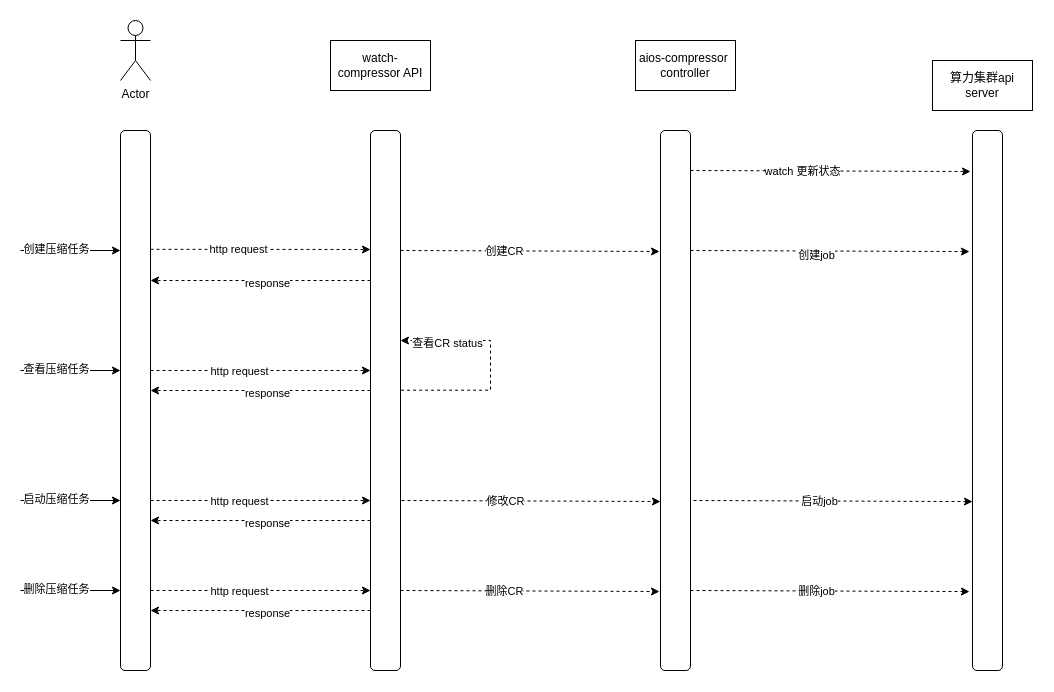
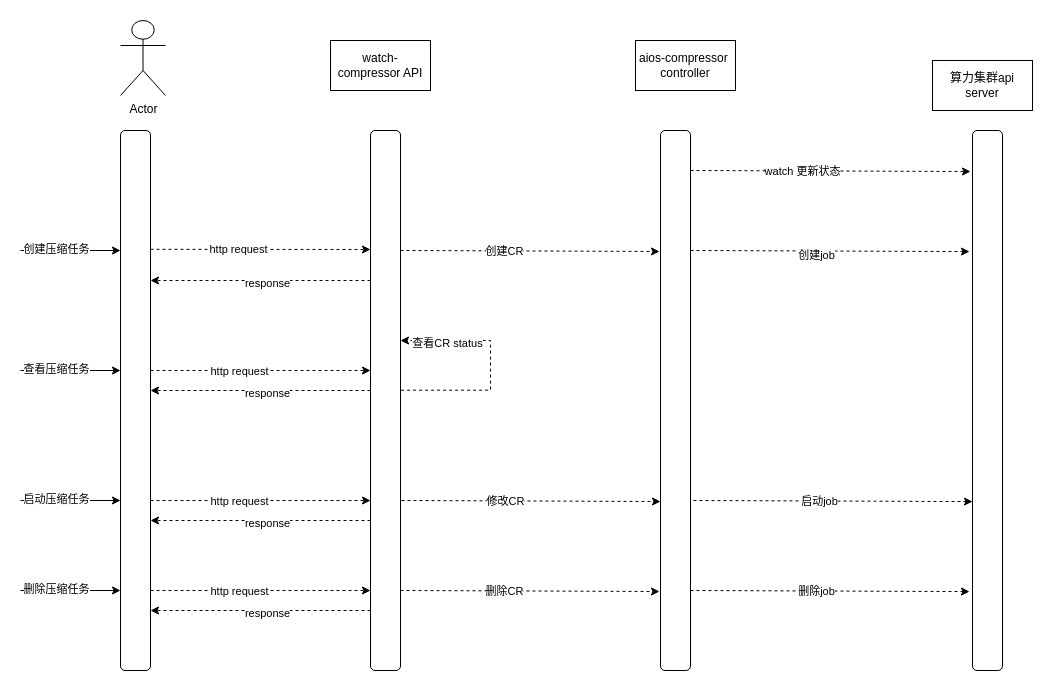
  <mxCell id="0" />
  <mxCell id="1" parent="0" />
- <mxCell id="2" value="Actor" style="shape=umlActor;verticalLabelPosition=bottom;verticalAlign=top;html=1;outlineConnect=0;" vertex="1" parent="1"><mxGeometry x="120" y="20" width="30" height="60" as="geometry" /></mxCell>
+ <mxCell id="2" value="Actor" style="shape=umlActor;verticalLabelPosition=bottom;verticalAlign=top;html=1;outlineConnect=0;" vertex="1" parent="1"><mxGeometry x="120" y="20" width="45" height="75" as="geometry" /></mxCell>
  <mxCell id="3" value="" style="rounded=1;whiteSpace=wrap;html=1;" vertex="1" parent="1"><mxGeometry x="120" y="130" width="30" height="540" as="geometry" /></mxCell>
  <mxCell id="4" style="edgeStyle=orthogonalEdgeStyle;rounded=0;orthogonalLoop=1;jettySize=auto;html=1;exitX=1;exitY=0.5;exitDx=0;exitDy=0;entryX=0.98;entryY=0.408;entryDx=0;entryDy=0;entryPerimeter=0;dashed=1;" edge="1" parent="1"><mxGeometry relative="1" as="geometry"><mxPoint x="400" y="340.02" as="targetPoint" /><mxPoint x="400.6" y="389.7" as="sourcePoint" /><Array as="points"><mxPoint x="490" y="390" /><mxPoint x="490" y="340" /></Array></mxGeometry></mxCell>
  <mxCell id="5" value="查看CR status" style="edgeLabel;html=1;align=center;verticalAlign=middle;resizable=0;points=[];" vertex="1" connectable="0" parent="4"><mxGeometry x="0.673" y="2" relative="1" as="geometry"><mxPoint x="9" as="offset" /></mxGeometry></mxCell>
  <mxCell id="6" value="" style="rounded=1;whiteSpace=wrap;html=1;" vertex="1" parent="1"><mxGeometry x="370" y="130" width="30" height="540" as="geometry" /></mxCell>
  <mxCell id="7" value="" style="rounded=1;whiteSpace=wrap;html=1;" vertex="1" parent="1"><mxGeometry x="660" y="130" width="30" height="540" as="geometry" /></mxCell>
  <mxCell id="8" value="" style="rounded=1;whiteSpace=wrap;html=1;" vertex="1" parent="1"><mxGeometry x="972" y="130" width="30" height="540" as="geometry" /></mxCell>
  <mxCell id="9" value="watch-compressor API" style="rounded=0;whiteSpace=wrap;html=1;" vertex="1" parent="1"><mxGeometry x="330" y="40" width="100" height="50" as="geometry" /></mxCell>
  <mxCell id="10" value="aios-compressor&amp;nbsp;&lt;div&gt;controller&lt;/div&gt;" style="rounded=0;whiteSpace=wrap;html=1;" vertex="1" parent="1"><mxGeometry x="635" y="40" width="100" height="50" as="geometry" /></mxCell>
  <mxCell id="11" value="算力集群api server" style="rounded=0;whiteSpace=wrap;html=1;" vertex="1" parent="1"><mxGeometry x="932" y="60" width="100" height="50" as="geometry" /></mxCell>
  <mxCell id="12" value="" style="endArrow=classic;html=1;rounded=0;entryX=-0.133;entryY=0.074;entryDx=0;entryDy=0;entryPerimeter=0;" edge="1" parent="1"><mxGeometry width="50" height="50" relative="1" as="geometry"><mxPoint x="20" y="250" as="sourcePoint" /><mxPoint x="120" y="250" as="targetPoint" /></mxGeometry></mxCell>
  <mxCell id="13" value="创建压缩任务" style="edgeLabel;html=1;align=center;verticalAlign=middle;resizable=0;points=[];" vertex="1" connectable="0" parent="12"><mxGeometry x="-0.3" y="2" relative="1" as="geometry"><mxPoint as="offset" /></mxGeometry></mxCell>
  <mxCell id="14" value="" style="endArrow=classic;html=1;rounded=0;exitX=1;exitY=0.22;exitDx=0;exitDy=0;exitPerimeter=0;dashed=1;" edge="1" parent="1" source="3"><mxGeometry width="50" height="50" relative="1" as="geometry"><mxPoint x="720" y="300" as="sourcePoint" /><mxPoint x="370" y="249" as="targetPoint" /></mxGeometry></mxCell>
  <mxCell id="15" value="http request" style="edgeLabel;html=1;align=center;verticalAlign=middle;resizable=0;points=[];" vertex="1" connectable="0" parent="14"><mxGeometry x="-0.2" relative="1" as="geometry"><mxPoint as="offset" /></mxGeometry></mxCell>
  <mxCell id="16" value="" style="endArrow=classic;html=1;rounded=0;entryX=1;entryY=0.25;entryDx=0;entryDy=0;dashed=1;" edge="1" parent="1"><mxGeometry width="50" height="50" relative="1" as="geometry"><mxPoint x="370" y="280" as="sourcePoint" /><mxPoint x="150" y="280" as="targetPoint" /></mxGeometry></mxCell>
  <mxCell id="17" value="response" style="edgeLabel;html=1;align=center;verticalAlign=middle;resizable=0;points=[];" vertex="1" connectable="0" parent="16"><mxGeometry x="-0.054" y="2" relative="1" as="geometry"><mxPoint as="offset" /></mxGeometry></mxCell>
  <mxCell id="18" value="" style="endArrow=classic;html=1;rounded=0;entryX=-0.133;entryY=0.074;entryDx=0;entryDy=0;entryPerimeter=0;" edge="1" parent="1"><mxGeometry width="50" height="50" relative="1" as="geometry"><mxPoint x="20" y="370" as="sourcePoint" /><mxPoint x="120" y="370" as="targetPoint" /></mxGeometry></mxCell>
  <mxCell id="19" value="查看压缩任务" style="edgeLabel;html=1;align=center;verticalAlign=middle;resizable=0;points=[];" vertex="1" connectable="0" parent="18"><mxGeometry x="-0.3" y="2" relative="1" as="geometry"><mxPoint as="offset" /></mxGeometry></mxCell>
  <mxCell id="20" value="" style="endArrow=classic;html=1;rounded=0;exitX=1.067;exitY=0.667;exitDx=0;exitDy=0;exitPerimeter=0;entryX=-0.033;entryY=0.669;entryDx=0;entryDy=0;entryPerimeter=0;dashed=1;" edge="1" parent="1"><mxGeometry width="50" height="50" relative="1" as="geometry"><mxPoint x="690" y="250" as="sourcePoint" /><mxPoint x="969" y="251.08" as="targetPoint" /></mxGeometry></mxCell>
  <mxCell id="21" value="创建job" style="edgeLabel;html=1;align=center;verticalAlign=middle;resizable=0;points=[];" vertex="1" connectable="0" parent="20"><mxGeometry x="-0.097" y="-4" relative="1" as="geometry"><mxPoint as="offset" /></mxGeometry></mxCell>
  <mxCell id="22" value="" style="endArrow=classic;html=1;rounded=0;entryX=-0.133;entryY=0.074;entryDx=0;entryDy=0;entryPerimeter=0;" edge="1" parent="1"><mxGeometry width="50" height="50" relative="1" as="geometry"><mxPoint x="20" y="500" as="sourcePoint" /><mxPoint x="120" y="500" as="targetPoint" /></mxGeometry></mxCell>
  <mxCell id="23" value="启动压缩任务" style="edgeLabel;html=1;align=center;verticalAlign=middle;resizable=0;points=[];" vertex="1" connectable="0" parent="22"><mxGeometry x="-0.3" y="2" relative="1" as="geometry"><mxPoint as="offset" /></mxGeometry></mxCell>
  <mxCell id="24" value="" style="endArrow=classic;html=1;rounded=0;exitX=1;exitY=0.22;exitDx=0;exitDy=0;exitPerimeter=0;entryX=-0.033;entryY=0.224;entryDx=0;entryDy=0;entryPerimeter=0;dashed=1;" edge="1" parent="1" target="7"><mxGeometry width="50" height="50" relative="1" as="geometry"><mxPoint x="400" y="250" as="sourcePoint" /><mxPoint x="620" y="250" as="targetPoint" /></mxGeometry></mxCell>
  <mxCell id="25" value="创建CR" style="edgeLabel;html=1;align=center;verticalAlign=middle;resizable=0;points=[];" vertex="1" connectable="0" parent="24"><mxGeometry x="-0.2" relative="1" as="geometry"><mxPoint as="offset" /></mxGeometry></mxCell>
  <mxCell id="26" value="" style="endArrow=classic;html=1;rounded=0;exitX=1;exitY=0.22;exitDx=0;exitDy=0;exitPerimeter=0;dashed=1;" edge="1" parent="1"><mxGeometry width="50" height="50" relative="1" as="geometry"><mxPoint x="690" y="170" as="sourcePoint" /><mxPoint x="970" y="171" as="targetPoint" /></mxGeometry></mxCell>
  <mxCell id="27" value="watch 更新状态" style="edgeLabel;html=1;align=center;verticalAlign=middle;resizable=0;points=[];" vertex="1" connectable="0" parent="26"><mxGeometry x="-0.2" relative="1" as="geometry"><mxPoint as="offset" /></mxGeometry></mxCell>
  <mxCell id="28" value="" style="endArrow=classic;html=1;rounded=0;exitX=1;exitY=0.22;exitDx=0;exitDy=0;exitPerimeter=0;dashed=1;" edge="1" parent="1"><mxGeometry width="50" height="50" relative="1" as="geometry"><mxPoint x="150" y="370" as="sourcePoint" /><mxPoint x="370" y="370" as="targetPoint" /></mxGeometry></mxCell>
  <mxCell id="29" value="http request" style="edgeLabel;html=1;align=center;verticalAlign=middle;resizable=0;points=[];" vertex="1" connectable="0" parent="28"><mxGeometry x="-0.2" relative="1" as="geometry"><mxPoint as="offset" /></mxGeometry></mxCell>
  <mxCell id="30" value="" style="endArrow=classic;html=1;rounded=0;entryX=1;entryY=0.25;entryDx=0;entryDy=0;dashed=1;" edge="1" parent="1"><mxGeometry width="50" height="50" relative="1" as="geometry"><mxPoint x="370" y="520" as="sourcePoint" /><mxPoint x="150" y="520" as="targetPoint" /></mxGeometry></mxCell>
  <mxCell id="31" value="response" style="edgeLabel;html=1;align=center;verticalAlign=middle;resizable=0;points=[];" vertex="1" connectable="0" parent="30"><mxGeometry x="-0.054" y="2" relative="1" as="geometry"><mxPoint as="offset" /></mxGeometry></mxCell>
  <mxCell id="32" value="" style="endArrow=classic;html=1;rounded=0;exitX=1;exitY=0.22;exitDx=0;exitDy=0;exitPerimeter=0;dashed=1;" edge="1" parent="1"><mxGeometry width="50" height="50" relative="1" as="geometry"><mxPoint x="150" y="500" as="sourcePoint" /><mxPoint x="370" y="500" as="targetPoint" /></mxGeometry></mxCell>
  <mxCell id="33" value="http request" style="edgeLabel;html=1;align=center;verticalAlign=middle;resizable=0;points=[];" vertex="1" connectable="0" parent="32"><mxGeometry x="-0.2" relative="1" as="geometry"><mxPoint as="offset" /></mxGeometry></mxCell>
  <mxCell id="34" value="" style="endArrow=classic;html=1;rounded=0;entryX=1;entryY=0.25;entryDx=0;entryDy=0;dashed=1;" edge="1" parent="1"><mxGeometry width="50" height="50" relative="1" as="geometry"><mxPoint x="370" y="390" as="sourcePoint" /><mxPoint x="150" y="390" as="targetPoint" /></mxGeometry></mxCell>
  <mxCell id="35" value="response" style="edgeLabel;html=1;align=center;verticalAlign=middle;resizable=0;points=[];" vertex="1" connectable="0" parent="34"><mxGeometry x="-0.054" y="2" relative="1" as="geometry"><mxPoint as="offset" /></mxGeometry></mxCell>
  <mxCell id="36" value="" style="endArrow=classic;html=1;rounded=0;exitX=1;exitY=0.22;exitDx=0;exitDy=0;exitPerimeter=0;entryX=-0.033;entryY=0.224;entryDx=0;entryDy=0;entryPerimeter=0;dashed=1;" edge="1" parent="1"><mxGeometry width="50" height="50" relative="1" as="geometry"><mxPoint x="401" y="500" as="sourcePoint" /><mxPoint x="660" y="501" as="targetPoint" /></mxGeometry></mxCell>
  <mxCell id="37" value="修改CR" style="edgeLabel;html=1;align=center;verticalAlign=middle;resizable=0;points=[];" vertex="1" connectable="0" parent="36"><mxGeometry x="-0.2" relative="1" as="geometry"><mxPoint as="offset" /></mxGeometry></mxCell>
  <mxCell id="38" value="" style="endArrow=classic;html=1;rounded=0;exitX=1.067;exitY=0.667;exitDx=0;exitDy=0;exitPerimeter=0;entryX=-0.033;entryY=0.669;entryDx=0;entryDy=0;entryPerimeter=0;dashed=1;" edge="1" parent="1"><mxGeometry width="50" height="50" relative="1" as="geometry"><mxPoint x="693" y="500" as="sourcePoint" /><mxPoint x="972" y="501.08" as="targetPoint" /></mxGeometry></mxCell>
  <mxCell id="39" value="启动job" style="edgeLabel;html=1;align=center;verticalAlign=middle;resizable=0;points=[];" vertex="1" connectable="0" parent="38"><mxGeometry x="-0.097" y="-4" relative="1" as="geometry"><mxPoint y="-4" as="offset" /></mxGeometry></mxCell>
  <mxCell id="40" value="" style="endArrow=classic;html=1;rounded=0;entryX=-0.133;entryY=0.074;entryDx=0;entryDy=0;entryPerimeter=0;" edge="1" parent="1"><mxGeometry width="50" height="50" relative="1" as="geometry"><mxPoint x="20" y="590" as="sourcePoint" /><mxPoint x="120" y="590" as="targetPoint" /></mxGeometry></mxCell>
  <mxCell id="41" value="删除压缩任务" style="edgeLabel;html=1;align=center;verticalAlign=middle;resizable=0;points=[];" vertex="1" connectable="0" parent="40"><mxGeometry x="-0.3" y="2" relative="1" as="geometry"><mxPoint as="offset" /></mxGeometry></mxCell>
  <mxCell id="42" value="" style="endArrow=classic;html=1;rounded=0;entryX=1;entryY=0.25;entryDx=0;entryDy=0;dashed=1;" edge="1" parent="1"><mxGeometry width="50" height="50" relative="1" as="geometry"><mxPoint x="370" y="610" as="sourcePoint" /><mxPoint x="150" y="610" as="targetPoint" /></mxGeometry></mxCell>
  <mxCell id="43" value="response" style="edgeLabel;html=1;align=center;verticalAlign=middle;resizable=0;points=[];" vertex="1" connectable="0" parent="42"><mxGeometry x="-0.054" y="2" relative="1" as="geometry"><mxPoint as="offset" /></mxGeometry></mxCell>
  <mxCell id="44" value="" style="endArrow=classic;html=1;rounded=0;exitX=1;exitY=0.22;exitDx=0;exitDy=0;exitPerimeter=0;dashed=1;" edge="1" parent="1"><mxGeometry width="50" height="50" relative="1" as="geometry"><mxPoint x="150" y="590" as="sourcePoint" /><mxPoint x="370" y="590" as="targetPoint" /></mxGeometry></mxCell>
  <mxCell id="45" value="http request" style="edgeLabel;html=1;align=center;verticalAlign=middle;resizable=0;points=[];" vertex="1" connectable="0" parent="44"><mxGeometry x="-0.2" relative="1" as="geometry"><mxPoint as="offset" /></mxGeometry></mxCell>
  <mxCell id="46" value="" style="endArrow=classic;html=1;rounded=0;exitX=1;exitY=0.22;exitDx=0;exitDy=0;exitPerimeter=0;entryX=-0.033;entryY=0.224;entryDx=0;entryDy=0;entryPerimeter=0;dashed=1;" edge="1" parent="1"><mxGeometry width="50" height="50" relative="1" as="geometry"><mxPoint x="400" y="590" as="sourcePoint" /><mxPoint x="659" y="591" as="targetPoint" /></mxGeometry></mxCell>
  <mxCell id="47" value="删除CR" style="edgeLabel;html=1;align=center;verticalAlign=middle;resizable=0;points=[];" vertex="1" connectable="0" parent="46"><mxGeometry x="-0.2" relative="1" as="geometry"><mxPoint as="offset" /></mxGeometry></mxCell>
  <mxCell id="48" value="" style="endArrow=classic;html=1;rounded=0;exitX=1.067;exitY=0.667;exitDx=0;exitDy=0;exitPerimeter=0;entryX=-0.033;entryY=0.669;entryDx=0;entryDy=0;entryPerimeter=0;dashed=1;" edge="1" parent="1"><mxGeometry width="50" height="50" relative="1" as="geometry"><mxPoint x="690" y="590" as="sourcePoint" /><mxPoint x="969" y="591.08" as="targetPoint" /></mxGeometry></mxCell>
  <mxCell id="49" value="删除job" style="edgeLabel;html=1;align=center;verticalAlign=middle;resizable=0;points=[];" vertex="1" connectable="0" parent="48"><mxGeometry x="-0.097" y="-4" relative="1" as="geometry"><mxPoint y="-4" as="offset" /></mxGeometry></mxCell>
